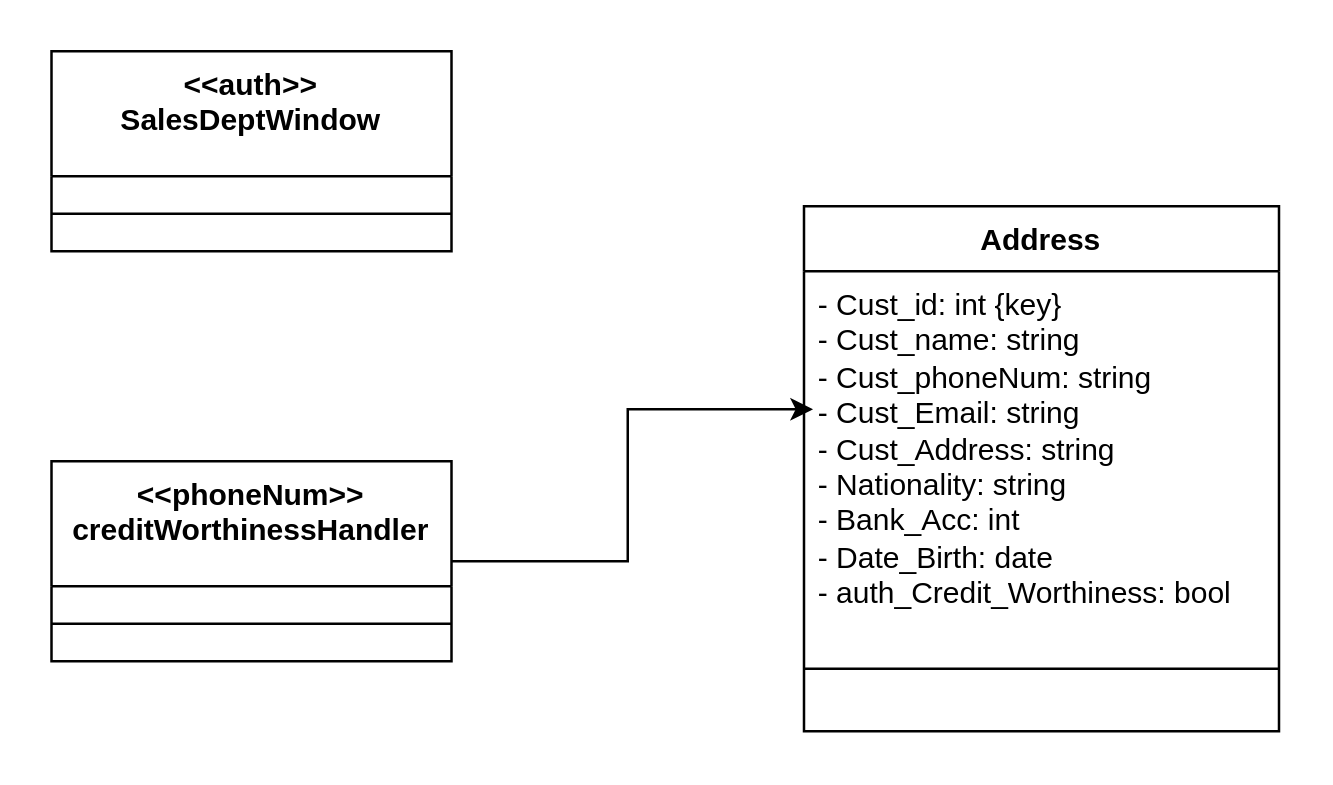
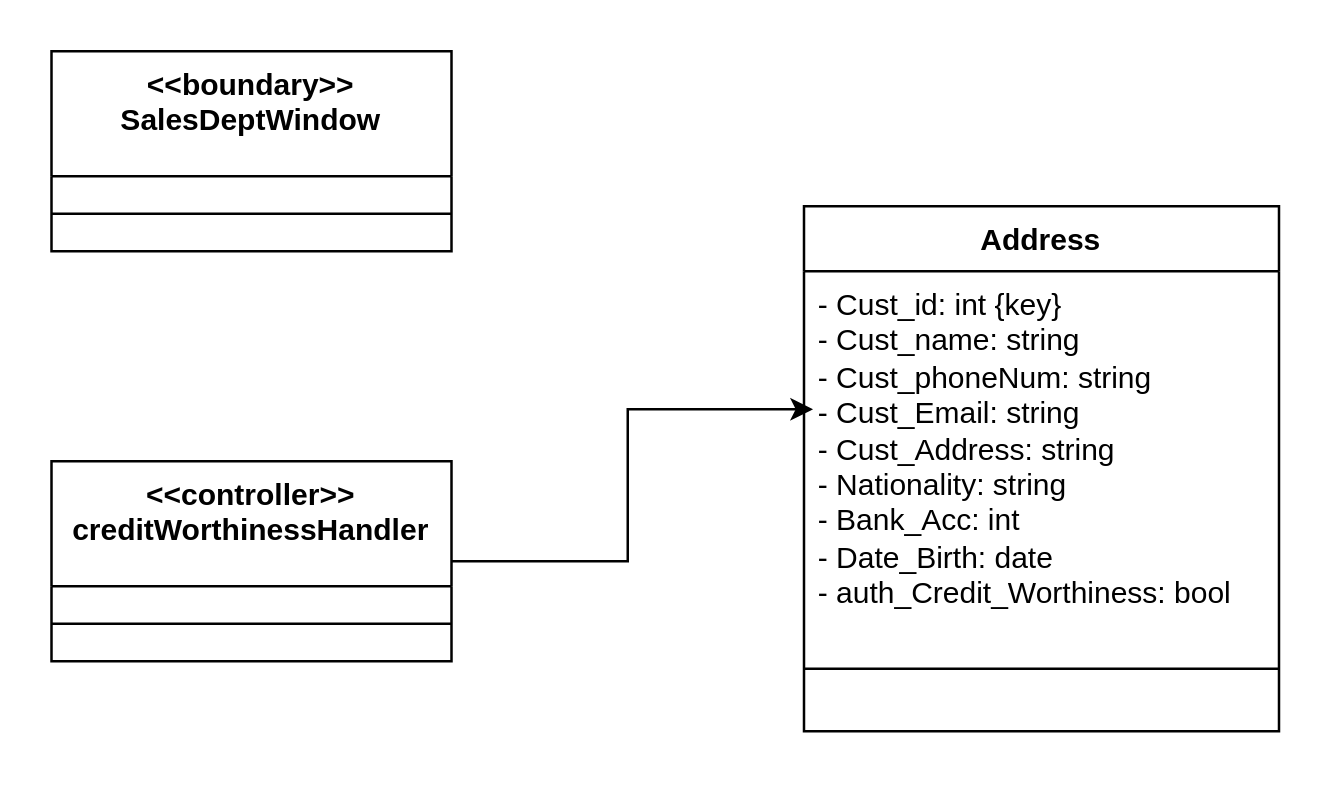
  <mxCell id="0" />
  <mxCell id="1" parent="0" />
- <mxCell id="2" value="&lt;div&gt;&amp;lt;&amp;lt;phoneNum&amp;gt;&amp;gt;&lt;/div&gt;creditWorthinessHandler" style="swimlane;fontStyle=1;align=center;verticalAlign=top;childLayout=stackLayout;horizontal=1;startSize=50;horizontalStack=0;resizeParent=1;resizeParentMax=0;resizeLast=0;collapsible=1;marginBottom=0;whiteSpace=wrap;html=1;" vertex="1" parent="1"><mxGeometry x="20" y="184" width="160" height="80" as="geometry" /></mxCell>
+ <mxCell id="2" value="&lt;div&gt;&amp;lt;&amp;lt;controller&amp;gt;&amp;gt;&lt;/div&gt;creditWorthinessHandler" style="swimlane;fontStyle=1;align=center;verticalAlign=top;childLayout=stackLayout;horizontal=1;startSize=50;horizontalStack=0;resizeParent=1;resizeParentMax=0;resizeLast=0;collapsible=1;marginBottom=0;whiteSpace=wrap;html=1;" vertex="1" parent="1"><mxGeometry x="20" y="184" width="160" height="80" as="geometry" /></mxCell>
  <mxCell id="3" value="" style="line;strokeWidth=1;fillColor=none;align=left;verticalAlign=middle;spacingTop=-1;spacingLeft=3;spacingRight=3;rotatable=0;labelPosition=right;points=[];portConstraint=eastwest;strokeColor=inherit;" vertex="1" parent="2"><mxGeometry y="50" width="160" height="30" as="geometry" /></mxCell>
- <mxCell id="4" value="&lt;div&gt;&amp;lt;&amp;lt;auth&amp;gt;&amp;gt;&lt;/div&gt;SalesDeptWindow" style="swimlane;fontStyle=1;align=center;verticalAlign=top;childLayout=stackLayout;horizontal=1;startSize=50;horizontalStack=0;resizeParent=1;resizeParentMax=0;resizeLast=0;collapsible=1;marginBottom=0;whiteSpace=wrap;html=1;" vertex="1" parent="1"><mxGeometry x="20" y="20" width="160" height="80" as="geometry" /></mxCell>
+ <mxCell id="4" value="&lt;div&gt;&amp;lt;&amp;lt;boundary&amp;gt;&amp;gt;&lt;/div&gt;SalesDeptWindow" style="swimlane;fontStyle=1;align=center;verticalAlign=top;childLayout=stackLayout;horizontal=1;startSize=50;horizontalStack=0;resizeParent=1;resizeParentMax=0;resizeLast=0;collapsible=1;marginBottom=0;whiteSpace=wrap;html=1;" vertex="1" parent="1"><mxGeometry x="20" y="20" width="160" height="80" as="geometry" /></mxCell>
  <mxCell id="5" value="" style="line;strokeWidth=1;fillColor=none;align=left;verticalAlign=middle;spacingTop=-1;spacingLeft=3;spacingRight=3;rotatable=0;labelPosition=right;points=[];portConstraint=eastwest;strokeColor=inherit;" vertex="1" parent="4"><mxGeometry y="50" width="160" height="30" as="geometry" /></mxCell>
  <mxCell id="6" value="Address" style="swimlane;fontStyle=1;align=center;verticalAlign=top;childLayout=stackLayout;horizontal=1;startSize=26;horizontalStack=0;resizeParent=1;resizeParentMax=0;resizeLast=0;collapsible=1;marginBottom=0;whiteSpace=wrap;html=1;" vertex="1" parent="1"><mxGeometry x="321" y="82" width="190" height="210" as="geometry" /></mxCell>
  <mxCell id="7" value="- Cust_id: int {key}&lt;div&gt;- Cust_name: string&lt;/div&gt;&lt;div&gt;- Cust_phoneNum: string&lt;/div&gt;&lt;div&gt;- Cust_Email: string&lt;/div&gt;&lt;div&gt;- Cust_Address: string&lt;/div&gt;&lt;div&gt;- Nationality: string&lt;/div&gt;&lt;div&gt;- Bank_Acc: int&lt;/div&gt;&lt;div&gt;- Date_Birth: date&lt;/div&gt;&lt;div&gt;- auth_Credit_Worthiness: bool&lt;/div&gt;&lt;div&gt;&lt;br style=&quot;text-align: center;&quot;&gt;&lt;/div&gt;" style="text;strokeColor=none;fillColor=none;align=left;verticalAlign=top;spacingLeft=4;spacingRight=4;overflow=hidden;rotatable=0;points=[[0,0.5],[1,0.5]];portConstraint=eastwest;whiteSpace=wrap;html=1;" vertex="1" parent="6"><mxGeometry y="26" width="190" height="134" as="geometry" /></mxCell>
  <mxCell id="8" value="" style="line;strokeWidth=1;fillColor=none;align=left;verticalAlign=middle;spacingTop=-1;spacingLeft=3;spacingRight=3;rotatable=0;labelPosition=right;points=[];portConstraint=eastwest;strokeColor=inherit;" vertex="1" parent="6"><mxGeometry y="160" width="190" height="50" as="geometry" /></mxCell>
  <mxCell id="9" style="edgeStyle=orthogonalEdgeStyle;rounded=0;orthogonalLoop=1;jettySize=auto;html=1;entryX=0.019;entryY=0.412;entryDx=0;entryDy=0;entryPerimeter=0;" edge="1" parent="1" source="2" target="7"><mxGeometry relative="1" as="geometry" /></mxCell>
